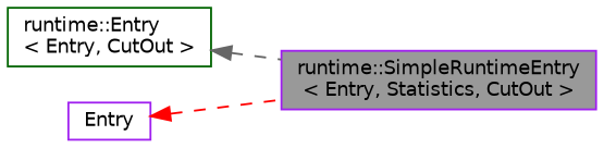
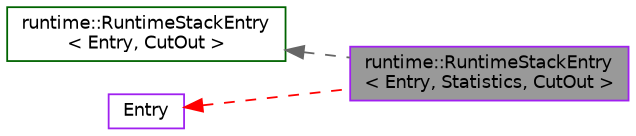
  digraph {
    rankdir=LR
    node [color=purple fillcolor=white fontname=Helvetica fontsize=10 shape=box style=filled]
    edge [dir=back fontname=Helvetica fontsize=10 labelfontname=Helvetica labelfontsize=10 style=dashed]
-   n1 [fillcolor=grey60 fontcolor=black height=0.2 label="runtime::SimpleRuntimeEntry\l\< Entry, Statistics, CutOut \>" width=0.4]
-   n2 [color=darkgreen height=0.2 label="runtime::Entry\l\< Entry, CutOut \>" width=0.4]
+   n1 [fillcolor=grey60 fontcolor=black height=0.2 label="runtime::RuntimeStackEntry\l\< Entry, Statistics, CutOut \>" width=0.4]
+   n2 [color=darkgreen height=0.2 label="runtime::RuntimeStackEntry\l\< Entry, CutOut \>" width=0.4]
    n3 [height=0.2 label=Entry width=0.4]
    n2 -> n1 [color=gray40]
    n3 -> n1 [color=red]
  }
